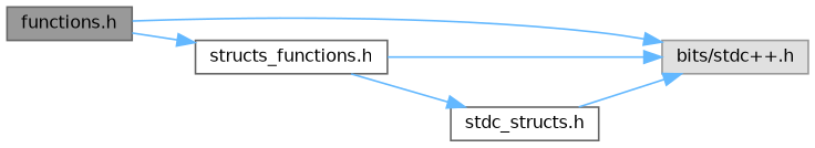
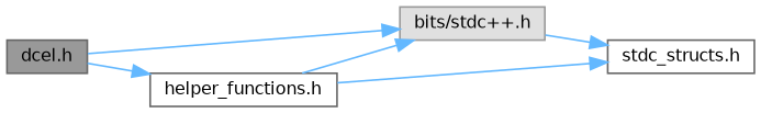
  digraph {
    rankdir=LR
    node [color=grey40 fillcolor=white fontname=Helvetica fontsize=10 shape=box style=filled]
    edge [color=steelblue1 fontname=Helvetica fontsize=10 labelfontname=Helvetica labelfontsize=10 style=solid]
-   n1 [color=gray40 fillcolor=grey60 fontcolor=black height=0.2 label="functions.h" width=0.4]
+   n1 [color=gray40 fillcolor=grey60 fontcolor=black height=0.2 label="dcel.h" width=0.4]
    n2 [color=grey60 fillcolor="#E0E0E0" height=0.2 label="bits/stdc++.h" width=0.4]
-   n3 [height=0.2 label="structs_functions.h" width=0.4]
+   n3 [height=0.2 label="helper_functions.h" width=0.4]
    n4 [height=0.2 label="stdc_structs.h" width=0.4]
    n1 -> n2
    n1 -> n3
    n3 -> n2
    n3 -> n4
-   n4 -> n2
+   n2 -> n4
  }
